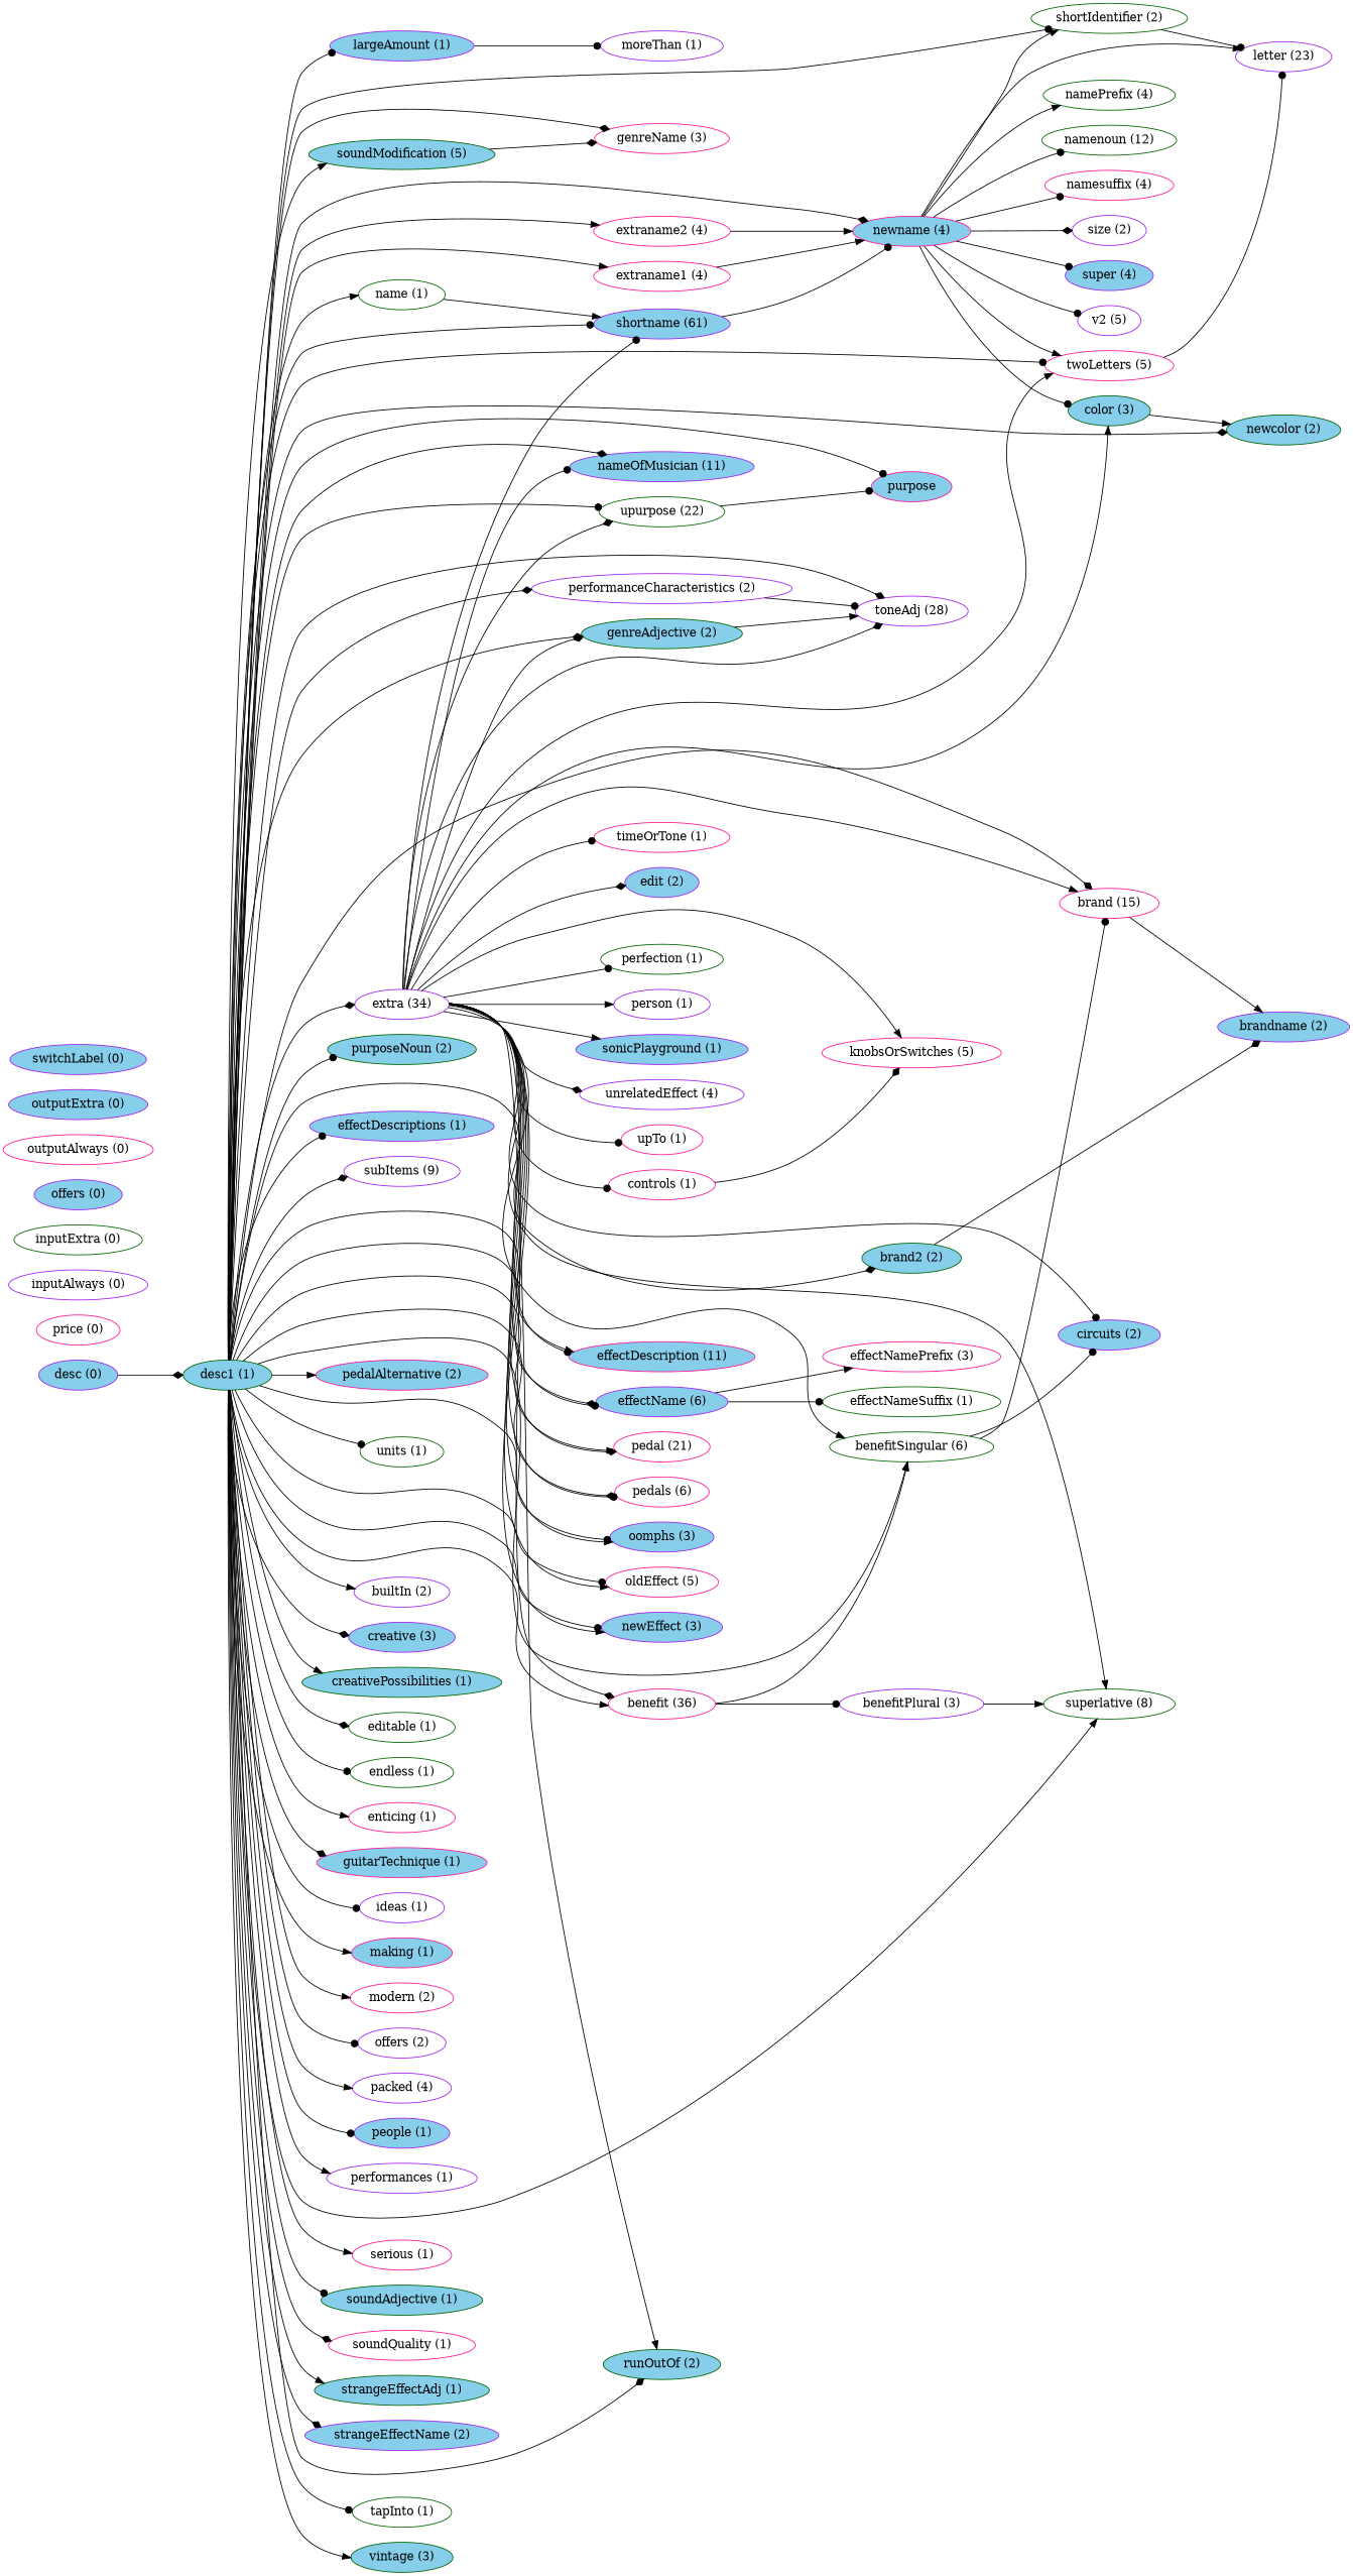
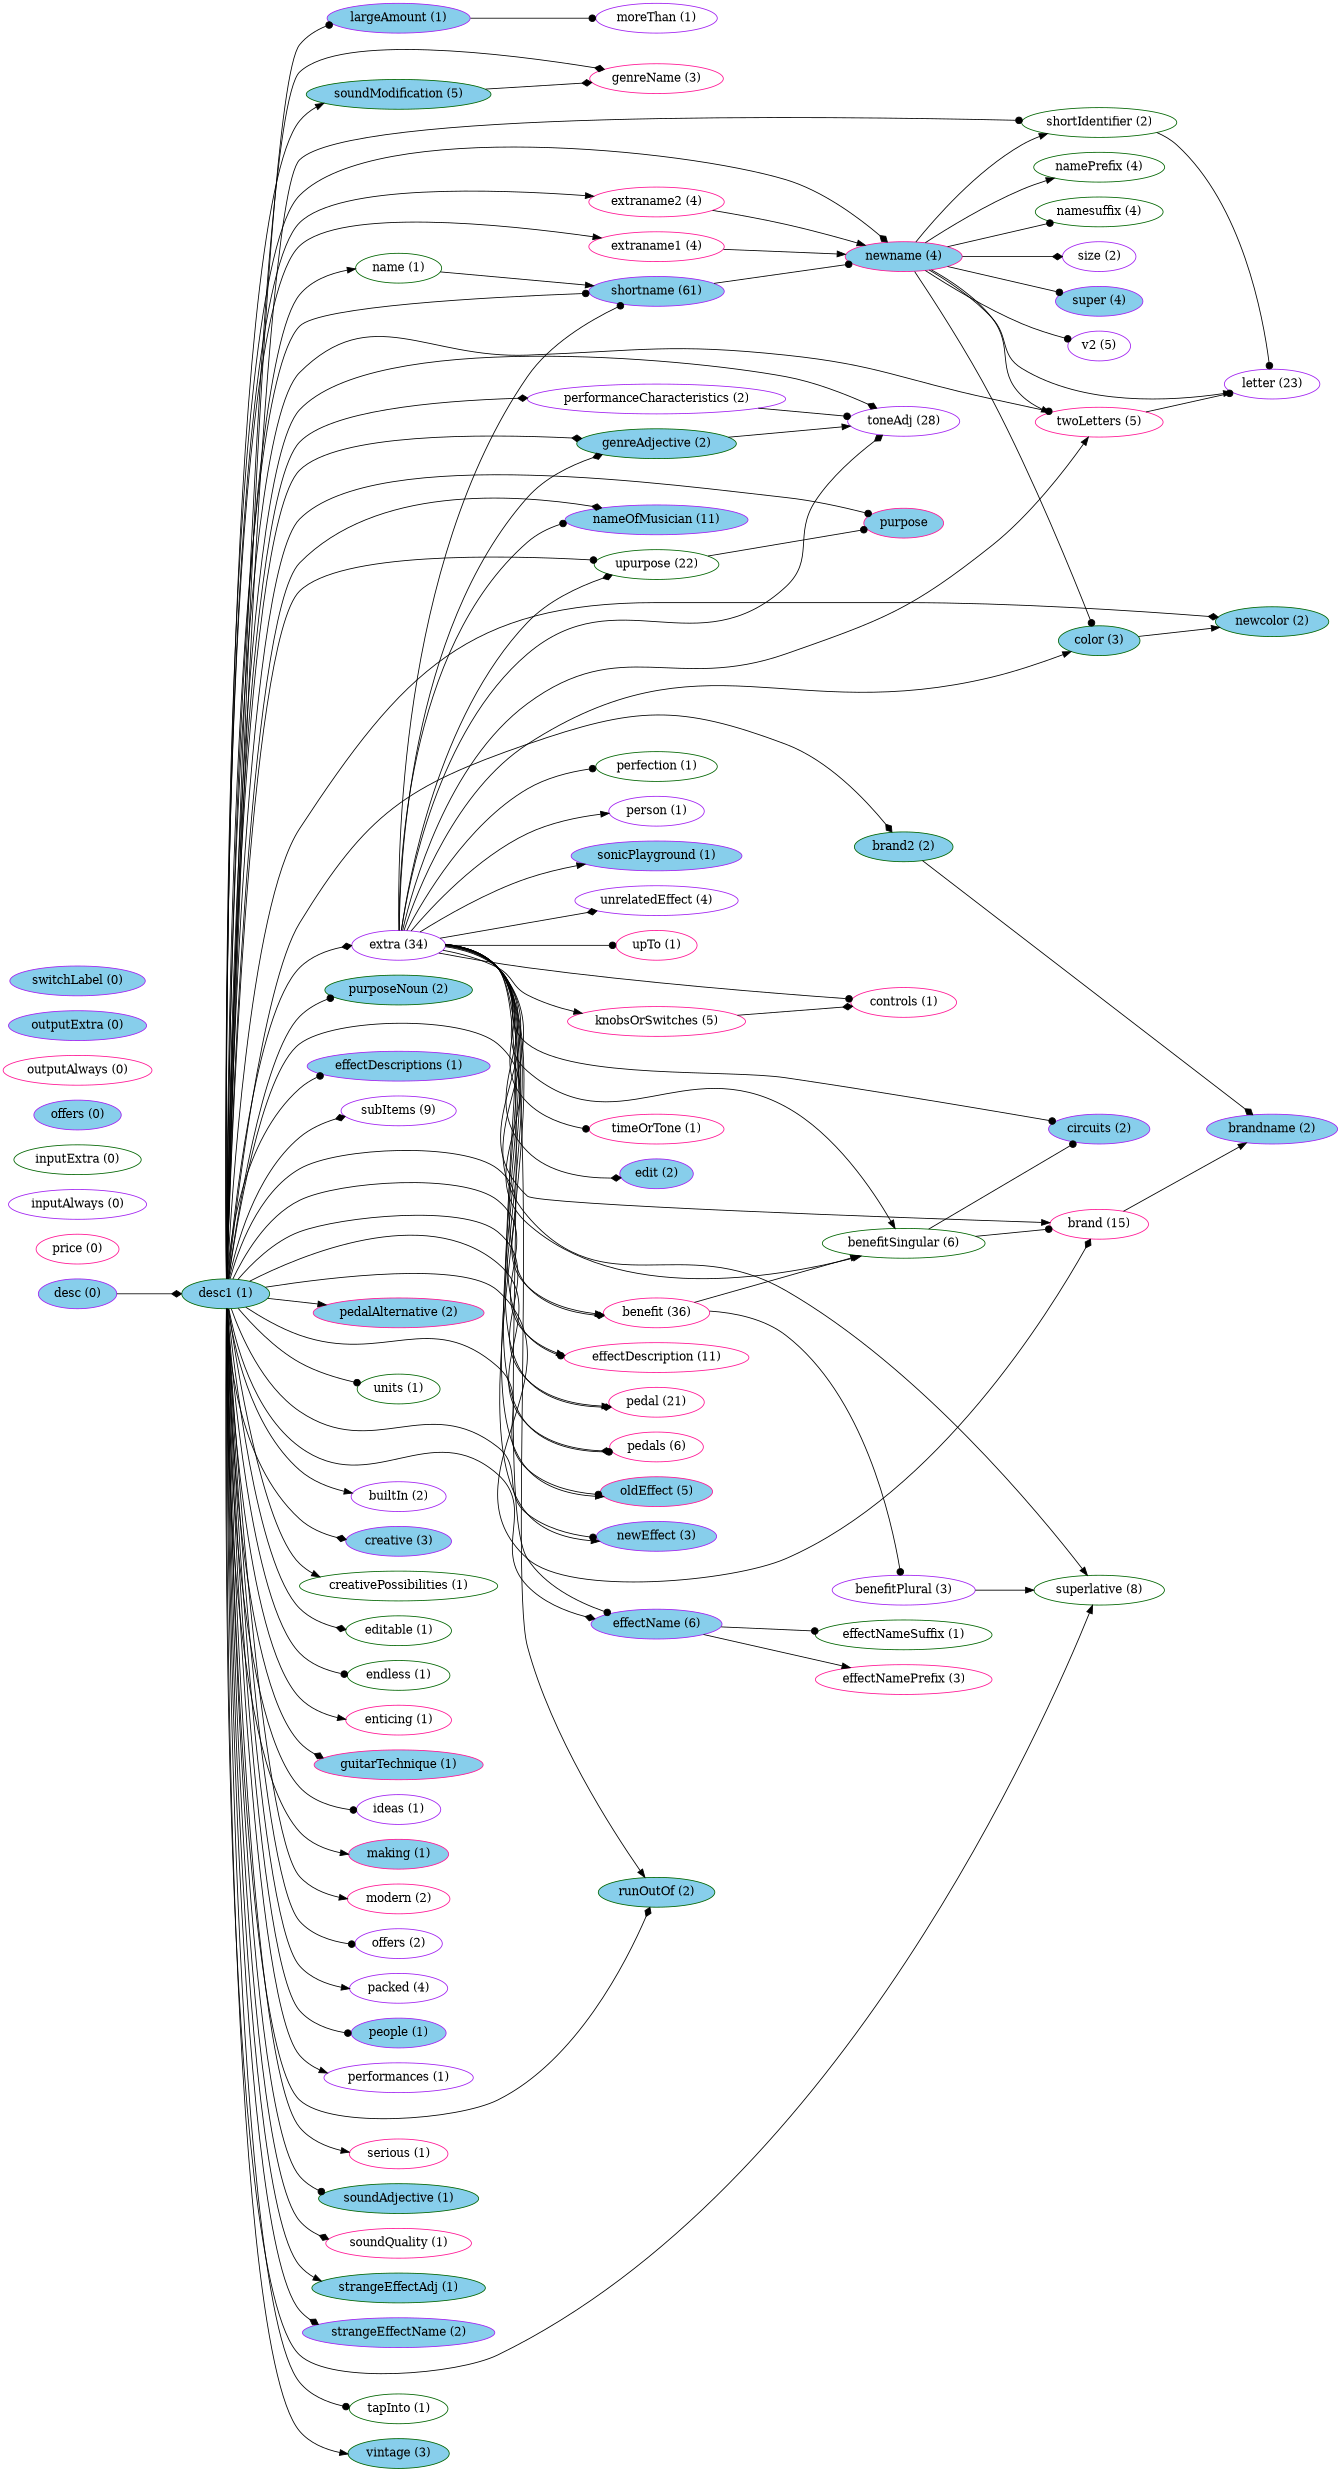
  digraph {
    rankdir=LR
    node [color=purple fillcolor=white style=filled]
    edge [arrowhead=normal]
    n1 [fillcolor=skyblue label="nameOfMusician (11)"]
    n2 [fillcolor=skyblue label="largeAmount (1)"]
    n3 [label="moreThan (1)"]
    n4 [color=darkgreen fillcolor=skyblue label="genreAdjective (2)"]
    n5 [label="toneAdj (28)"]
    n6 [color=deeppink label="genreName (3)"]
    n7 [color=darkgreen fillcolor=skyblue label="soundModification (5)"]
    n8 [color=deeppink label="price (0)"]
    n9 [color=darkgreen label="name (1)"]
    n10 [fillcolor=skyblue label="shortname (61)"]
    n11 [color=deeppink fillcolor=skyblue label="newname (4)"]
    n12 [color=darkgreen fillcolor=skyblue label="color (3)"]
    n13 [color=deeppink label="twoLetters (5)"]
    n14 [label="letter (23)"]
    n15 [color=darkgreen label="shortIdentifier (2)"]
    n16 [color=darkgreen label="namePrefix (4)"]
-   n17 [color=darkgreen label="namenoun (12)"]
-   n18 [color=deeppink label="namesuffix (4)"]
+   n18 [color=darkgreen label="namesuffix (4)"]
    n19 [label="size (2)"]
    n20 [fillcolor=skyblue label="super (4)"]
    n21 [label="v2 (5)"]
    n22 [color=darkgreen fillcolor=skyblue label="newcolor (2)"]
    n23 [color=deeppink label="brand (15)"]
    n24 [fillcolor=skyblue label="brandname (2)"]
    n25 [color=darkgreen fillcolor=skyblue label="brand2 (2)"]
    n26 [color=deeppink label="extraname1 (4)"]
    n27 [color=deeppink label="extraname2 (4)"]
    n28 [color=darkgreen label="upurpose (22)"]
    purpose [color=deeppink fillcolor=skyblue]
    n30 [fillcolor=skyblue label="desc (0)"]
    n31 [color=darkgreen fillcolor=skyblue label="desc1 (1)"]
    n32 [label="extra (34)"]
    n33 [color=darkgreen fillcolor=skyblue label="purposeNoun (2)"]
-   n34 [color=deeppink fillcolor=skyblue label="effectDescription (11)"]
+   n34 [color=deeppink label="effectDescription (11)"]
    n35 [fillcolor=skyblue label="effectDescriptions (1)"]
    n36 [label="subItems (9)"]
    n37 [fillcolor=skyblue label="effectName (6)"]
    n38 [color=deeppink label="benefit (36)"]
    n39 [color=darkgreen label="benefitSingular (6)"]
    n40 [color=deeppink label="pedal (21)"]
    n41 [color=deeppink label="pedals (6)"]
    n42 [color=deeppink fillcolor=skyblue label="pedalAlternative (2)"]
    n43 [label="performanceCharacteristics (2)"]
    n44 [color=darkgreen label="units (1)"]
-   n45 [fillcolor=skyblue label="oomphs (3)"]
-   n46 [color=deeppink label="oldEffect (5)"]
+   n46 [color=deeppink fillcolor=skyblue label="oldEffect (5)"]
    n47 [fillcolor=skyblue label="newEffect (3)"]
    n48 [label="builtIn (2)"]
    n49 [fillcolor=skyblue label="creative (3)"]
-   n50 [color=darkgreen fillcolor=skyblue label="creativePossibilities (1)"]
+   n50 [color=darkgreen label="creativePossibilities (1)"]
    n51 [color=darkgreen label="editable (1)"]
    n52 [color=darkgreen label="endless (1)"]
    n53 [color=deeppink label="enticing (1)"]
    n54 [color=deeppink fillcolor=skyblue label="guitarTechnique (1)"]
    n55 [label="ideas (1)"]
    n56 [color=deeppink fillcolor=skyblue label="making (1)"]
    n57 [color=deeppink label="modern (2)"]
    n58 [label="offers (2)"]
    n59 [label="packed (4)"]
    n60 [fillcolor=skyblue label="people (1)"]
    n61 [label="performances (1)"]
    n62 [color=darkgreen fillcolor=skyblue label="runOutOf (2)"]
    n63 [color=deeppink label="serious (1)"]
    n64 [color=darkgreen fillcolor=skyblue label="soundAdjective (1)"]
    n65 [color=deeppink label="soundQuality (1)"]
    n66 [color=darkgreen fillcolor=skyblue label="strangeEffectAdj (1)"]
    n67 [fillcolor=skyblue label="strangeEffectName (2)"]
    n68 [color=darkgreen label="superlative (8)"]
    n69 [color=darkgreen label="tapInto (1)"]
    n70 [color=darkgreen fillcolor=skyblue label="vintage (3)"]
    n71 [color=deeppink label="controls (1)"]
    n72 [color=deeppink label="timeOrTone (1)"]
    n73 [fillcolor=skyblue label="circuits (2)"]
    n74 [fillcolor=skyblue label="edit (2)"]
    n75 [color=deeppink label="knobsOrSwitches (5)"]
    n76 [color=darkgreen label="perfection (1)"]
    n77 [label="person (1)"]
    n78 [fillcolor=skyblue label="sonicPlayground (1)"]
    n79 [label="unrelatedEffect (4)"]
    n80 [color=deeppink label="upTo (1)"]
    n81 [color=deeppink label="effectNamePrefix (3)"]
    n82 [color=darkgreen label="effectNameSuffix (1)"]
    n83 [label="benefitPlural (3)"]
    n84 [label="inputAlways (0)"]
    n85 [color=darkgreen label="inputExtra (0)"]
    n86 [fillcolor=skyblue label="offers (0)"]
    n87 [color=deeppink label="outputAlways (0)"]
    n88 [fillcolor=skyblue label="outputExtra (0)"]
    n89 [fillcolor=skyblue label="switchLabel (0)"]
    n2 -> n3 [arrowhead=dot]
    n4 -> n5
    n7 -> n6 [arrowhead=diamond]
    n9 -> n10
    n10 -> n11 [arrowhead=dot]
    n11 -> n12 [arrowhead=dot]
    n11 -> n13
    n11 -> n14
    n11 -> n15
    n11 -> n16
-   n11 -> n17 [arrowhead=dot]
    n11 -> n18 [arrowhead=dot]
    n11 -> n19 [arrowhead=diamond]
    n11 -> n20 [arrowhead=dot]
    n11 -> n21 [arrowhead=dot]
    n12 -> n22
    n13 -> n14 [arrowhead=dot]
    n15 -> n14 [arrowhead=dot]
    n23 -> n24
    n25 -> n24 [arrowhead=diamond]
    n26 -> n11
    n27 -> n11
    n28 -> purpose [arrowhead=dot]
    n30 -> n31 [arrowhead=diamond]
    n31 -> n1 [arrowhead=diamond]
    n31 -> n2 [arrowhead=dot]
    n31 -> n4 [arrowhead=diamond]
    n31 -> n5 [arrowhead=diamond]
    n31 -> n6 [arrowhead=diamond]
    n31 -> n7
    n31 -> n9
    n31 -> n10 [arrowhead=dot]
    n31 -> n11 [arrowhead=diamond]
    n31 -> n13 [arrowhead=dot]
    n31 -> n15 [arrowhead=dot]
    n31 -> n22 [arrowhead=diamond]
    n31 -> n23 [arrowhead=diamond]
    n31 -> n25 [arrowhead=diamond]
    n31 -> n26
    n31 -> n27
    n31 -> n28 [arrowhead=dot]
    n31 -> purpose [arrowhead=dot]
    n31 -> n32 [arrowhead=diamond]
    n31 -> n33 [arrowhead=dot]
    n31 -> n34
    n31 -> n35 [arrowhead=dot]
    n31 -> n36 [arrowhead=diamond]
    n31 -> n37 [arrowhead=diamond]
    n31 -> n38
    n31 -> n39
    n31 -> n40
    n31 -> n41 [arrowhead=diamond]
    n31 -> n42
    n31 -> n43 [arrowhead=diamond]
    n31 -> n44 [arrowhead=dot]
-   n31 -> n45 [arrowhead=dot]
    n31 -> n46 [arrowhead=dot]
    n31 -> n47 [arrowhead=dot]
    n31 -> n48
    n31 -> n49 [arrowhead=diamond]
    n31 -> n50
    n31 -> n51 [arrowhead=diamond]
    n31 -> n52 [arrowhead=dot]
    n31 -> n53
    n31 -> n54 [arrowhead=diamond]
    n31 -> n55 [arrowhead=dot]
    n31 -> n56
    n31 -> n57
    n31 -> n58 [arrowhead=dot]
    n31 -> n59
    n31 -> n60 [arrowhead=dot]
    n31 -> n61
    n31 -> n62 [arrowhead=diamond]
    n31 -> n63
    n31 -> n64 [arrowhead=dot]
    n31 -> n65 [arrowhead=diamond]
    n31 -> n66
    n31 -> n67 [arrowhead=diamond]
    n31 -> n68
    n31 -> n69 [arrowhead=dot]
    n31 -> n70
    n32 -> n1 [arrowhead=dot]
    n32 -> n4 [arrowhead=diamond]
    n32 -> n5 [arrowhead=diamond]
    n32 -> n10 [arrowhead=dot]
    n32 -> n12
    n32 -> n13
    n32 -> n23
    n32 -> n28 [arrowhead=diamond]
    n32 -> n34 [arrowhead=dot]
    n32 -> n37 [arrowhead=dot]
    n32 -> n38 [arrowhead=diamond]
    n32 -> n39
    n32 -> n40 [arrowhead=diamond]
    n32 -> n41 [arrowhead=dot]
-   n32 -> n45
    n32 -> n46
    n32 -> n47
    n32 -> n62
    n32 -> n68
    n32 -> n71 [arrowhead=dot]
    n32 -> n72 [arrowhead=dot]
    n32 -> n73 [arrowhead=dot]
    n32 -> n74 [arrowhead=diamond]
    n32 -> n75
    n32 -> n76 [arrowhead=dot]
    n32 -> n77
    n32 -> n78
    n32 -> n79 [arrowhead=diamond]
    n32 -> n80 [arrowhead=dot]
    n37 -> n81
    n37 -> n82 [arrowhead=dot]
    n38 -> n39
    n38 -> n83 [arrowhead=dot]
    n39 -> n23 [arrowhead=dot]
    n39 -> n73 [arrowhead=dot]
    n43 -> n5 [arrowhead=dot]
-   n71 -> n75 [arrowhead=diamond]
+   n75 -> n71 [arrowhead=diamond]
    n83 -> n68
  }
